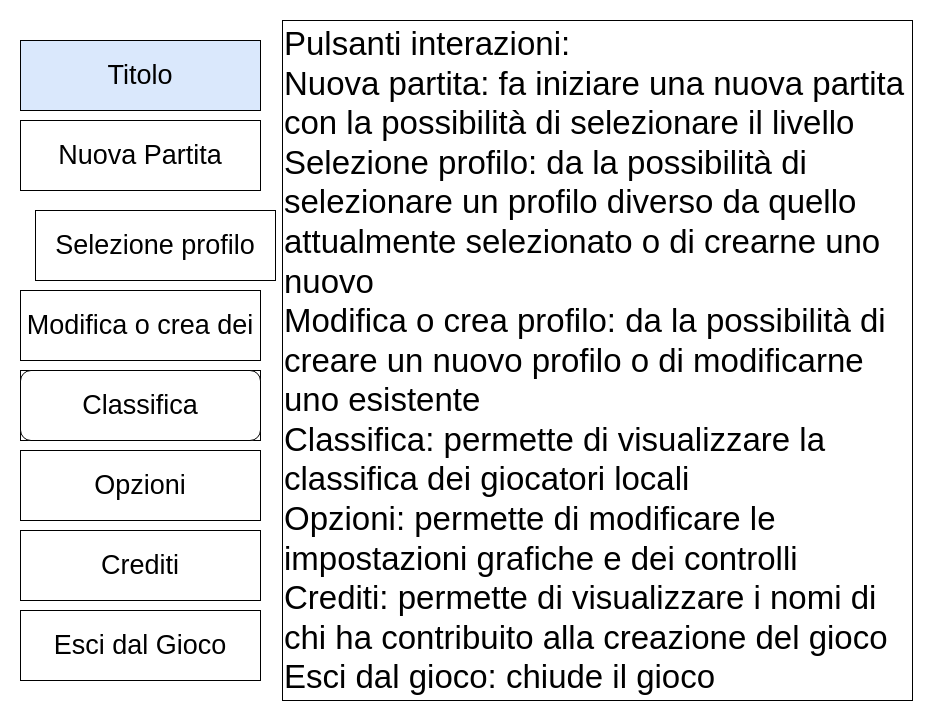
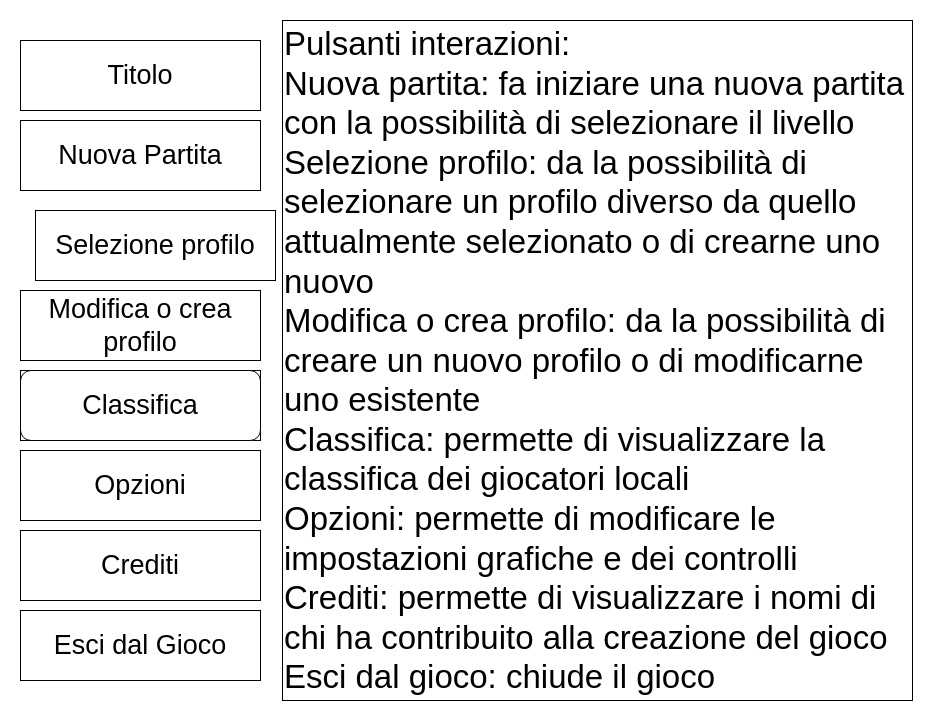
  <mxCell id="0" />
  <mxCell id="1" parent="0" />
  <mxCell id="2" value="Nuova Partita" style="rounded=0;whiteSpace=wrap;html=1;fontSize=27;" parent="1" vertex="1"><mxGeometry x="20" y="120" width="240" height="70" as="geometry" /></mxCell>
  <mxCell id="3" value="Selezione profilo" style="rounded=0;whiteSpace=wrap;html=1;fontSize=27;" parent="1" vertex="1"><mxGeometry x="35" y="210" width="240" height="70" as="geometry" /></mxCell>
- <mxCell id="4" value="Modifica o crea dei" style="rounded=0;whiteSpace=wrap;html=1;fontSize=27;" parent="1" vertex="1"><mxGeometry x="20" y="290" width="240" height="70" as="geometry" /></mxCell>
+ <mxCell id="4" value="Modifica o crea profilo" style="rounded=0;whiteSpace=wrap;html=1;fontSize=27;" parent="1" vertex="1"><mxGeometry x="20" y="290" width="240" height="70" as="geometry" /></mxCell>
  <mxCell id="5" value="Opzioni" style="rounded=0;whiteSpace=wrap;html=1;fontSize=27;" parent="1" vertex="1"><mxGeometry x="20" y="370" width="240" height="70" as="geometry" /></mxCell>
  <mxCell id="6" value="Crediti" style="rounded=0;whiteSpace=wrap;html=1;fontSize=27;" parent="1" vertex="1"><mxGeometry x="20" y="450" width="240" height="70" as="geometry" /></mxCell>
  <mxCell id="7" value="Esci dal Gioco" style="rounded=0;whiteSpace=wrap;html=1;fontSize=27;" parent="1" vertex="1"><mxGeometry x="20" y="530" width="240" height="70" as="geometry" /></mxCell>
  <mxCell id="8" value="&lt;font style=&quot;font-size: 33px;&quot;&gt;Pulsanti interazioni:&lt;br&gt;Nuova partita: fa iniziare una nuova partita con la possibilità di selezionare il livello&lt;br&gt;Selezione profilo: da la possibilità di selezionare un profilo diverso da quello attualmente selezionato o di crearne uno nuovo&lt;br&gt;Modifica o crea profilo: da la possibilità di creare un nuovo profilo o di modificarne uno esistente&lt;br&gt;Classifica: permette di visualizzare la classifica dei giocatori locali&lt;br&gt;Opzioni: permette di modificare le impostazioni grafiche e dei controlli&lt;br&gt;Crediti: permette di visualizzare i nomi di chi ha contribuito alla creazione del gioco&lt;br&gt;Esci dal gioco: chiude il gioco&lt;br&gt;&lt;/font&gt;" style="rounded=0;whiteSpace=wrap;html=1;fontSize=27;align=left;" parent="1" vertex="1"><mxGeometry x="282" y="20" width="630" height="680" as="geometry" /></mxCell>
- <mxCell id="9" value="Titolo" style="rounded=0;whiteSpace=wrap;html=1;fontSize=27;fillColor=#dae8fc;" parent="1" vertex="1"><mxGeometry x="20" y="40" width="240" height="70" as="geometry" /></mxCell>
+ <mxCell id="9" value="Titolo" style="rounded=0;whiteSpace=wrap;html=1;fontSize=27;" parent="1" vertex="1"><mxGeometry x="20" y="40" width="240" height="70" as="geometry" /></mxCell>
  <mxCell id="10" value="Opzioni" style="rounded=0;whiteSpace=wrap;html=1;fontSize=27;" vertex="1" parent="1"><mxGeometry x="20" y="450" width="240" height="70" as="geometry" /></mxCell>
  <mxCell id="11" value="Crediti" style="rounded=0;whiteSpace=wrap;html=1;fontSize=27;" vertex="1" parent="1"><mxGeometry x="20" y="530" width="240" height="70" as="geometry" /></mxCell>
  <mxCell id="12" value="Esci dal Gioco" style="rounded=0;whiteSpace=wrap;html=1;fontSize=27;" vertex="1" parent="1"><mxGeometry x="20" y="610" width="240" height="70" as="geometry" /></mxCell>
  <mxCell id="13" value="Classifica&lt;br style=&quot;font-size: 27px;&quot;&gt;" style="whiteSpace=wrap;html=1;fontSize=27;rounded=1;" vertex="1" parent="1"><mxGeometry x="20" y="370" width="240" height="70" as="geometry" /></mxCell>
